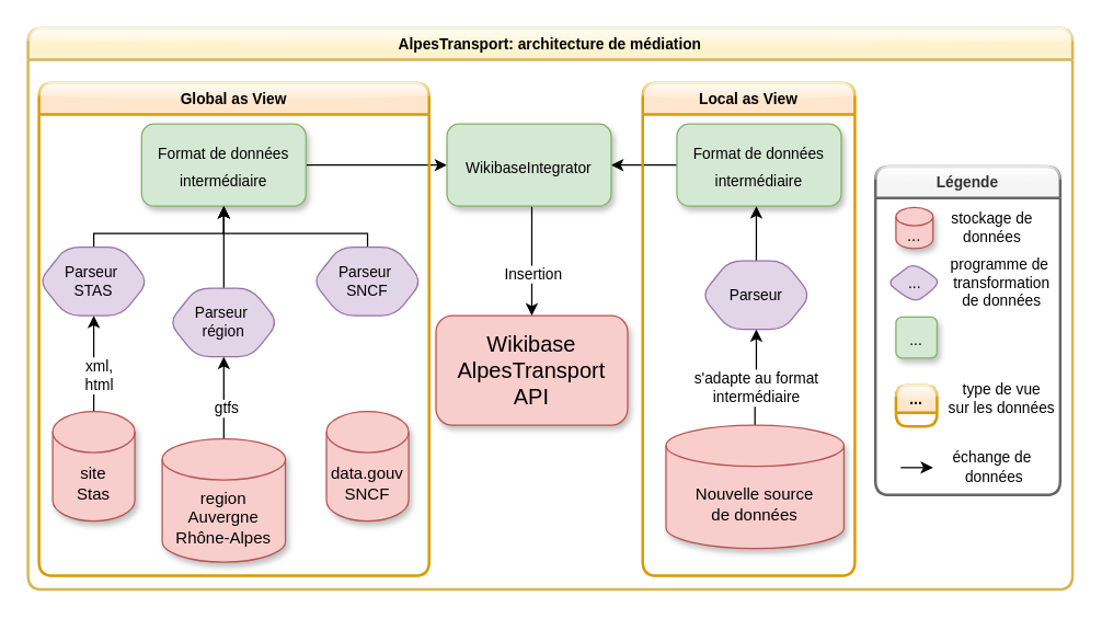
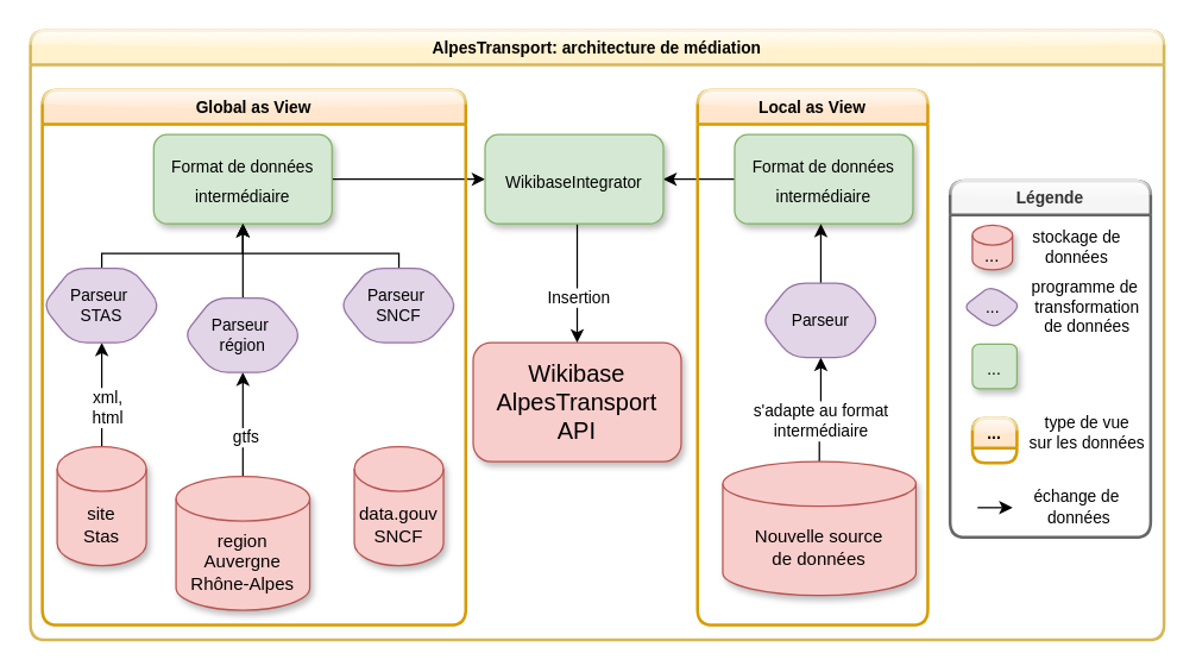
  <mxCell id="0" />
  <mxCell id="1" parent="0" />
  <mxCell id="2" value="&lt;font style=&quot;font-size: 16px;&quot;&gt;Wikibase AlpesTransport&lt;br&gt;API&lt;br&gt;&lt;/font&gt;" style="rounded=1;whiteSpace=wrap;html=1;fillColor=#f8cecc;strokeColor=#b85450;glass=0;shadow=1;" vertex="1" parent="1"><mxGeometry x="318" y="230" width="140" height="80" as="geometry" /></mxCell>
  <mxCell id="3" style="edgeStyle=orthogonalEdgeStyle;rounded=0;orthogonalLoop=1;jettySize=auto;html=1;fontSize=11;" edge="1" parent="1" source="5" target="13"><mxGeometry relative="1" as="geometry" /></mxCell>
  <mxCell id="4" value="xml, &lt;br&gt;html" style="edgeLabel;html=1;align=center;verticalAlign=middle;resizable=0;points=[];fontSize=11;" vertex="1" connectable="0" parent="3"><mxGeometry x="-0.217" y="-2" relative="1" as="geometry"><mxPoint x="1" as="offset" /></mxGeometry></mxCell>
  <mxCell id="5" value="site&lt;br&gt;Stas" style="shape=cylinder3;whiteSpace=wrap;html=1;boundedLbl=1;backgroundOutline=1;size=15;fillColor=#f8cecc;strokeColor=#b85450;shadow=1;" vertex="1" parent="1"><mxGeometry x="38" y="300" width="60" height="80" as="geometry" /></mxCell>
  <mxCell id="6" style="edgeStyle=orthogonalEdgeStyle;rounded=0;orthogonalLoop=1;jettySize=auto;html=1;fontSize=11;" edge="1" parent="1" source="8" target="17"><mxGeometry relative="1" as="geometry" /></mxCell>
  <mxCell id="7" value="gtfs" style="edgeLabel;html=1;align=center;verticalAlign=middle;resizable=0;points=[];fontSize=11;" vertex="1" connectable="0" parent="6"><mxGeometry x="-0.231" y="-1" relative="1" as="geometry"><mxPoint as="offset" /></mxGeometry></mxCell>
  <mxCell id="8" value="region&lt;br&gt;Auvergne&lt;br&gt;Rhône-Alpes" style="shape=cylinder3;whiteSpace=wrap;html=1;boundedLbl=1;backgroundOutline=1;size=15;fillColor=#f8cecc;strokeColor=#b85450;shadow=1;" vertex="1" parent="1"><mxGeometry x="118" y="320" width="90" height="90" as="geometry" /></mxCell>
  <mxCell id="9" value="data.gouv&lt;br&gt;SNCF" style="shape=cylinder3;whiteSpace=wrap;html=1;boundedLbl=1;backgroundOutline=1;size=15;fillColor=#f8cecc;strokeColor=#b85450;shadow=1;" vertex="1" parent="1"><mxGeometry x="238" y="300" width="60" height="80" as="geometry" /></mxCell>
  <mxCell id="10" style="edgeStyle=orthogonalEdgeStyle;rounded=0;orthogonalLoop=1;jettySize=auto;html=1;entryX=0;entryY=0.5;entryDx=0;entryDy=0;fontSize=11;" edge="1" parent="1" source="11" target="22"><mxGeometry relative="1" as="geometry" /></mxCell>
  <mxCell id="11" value="&lt;font style=&quot;font-size: 11px;&quot;&gt;Format de données intermédiaire&lt;/font&gt;" style="rounded=1;whiteSpace=wrap;html=1;shadow=1;glass=0;sketch=0;fontSize=16;fillColor=#d5e8d4;strokeColor=#82b366;" vertex="1" parent="1"><mxGeometry x="103" y="90" width="120" height="60" as="geometry" /></mxCell>
  <mxCell id="12" style="edgeStyle=orthogonalEdgeStyle;rounded=0;orthogonalLoop=1;jettySize=auto;html=1;fontSize=11;entryX=0.5;entryY=1;entryDx=0;entryDy=0;" edge="1" parent="1" source="13" target="11"><mxGeometry relative="1" as="geometry"><mxPoint x="118" y="120" as="targetPoint" /><Array as="points"><mxPoint x="163" y="170" /></Array></mxGeometry></mxCell>
  <mxCell id="13" value="Parseur&amp;nbsp;&lt;br&gt;STAS" style="shape=hexagon;perimeter=hexagonPerimeter2;whiteSpace=wrap;html=1;fixedSize=1;rounded=1;shadow=0;glass=0;fontSize=11;fillColor=#e1d5e7;strokeColor=#9673a6;" vertex="1" parent="1"><mxGeometry x="28" y="180" width="80" height="50" as="geometry" /></mxCell>
  <mxCell id="14" style="edgeStyle=orthogonalEdgeStyle;rounded=0;orthogonalLoop=1;jettySize=auto;html=1;entryX=0.5;entryY=1;entryDx=0;entryDy=0;fontSize=11;" edge="1" parent="1" source="15" target="11"><mxGeometry relative="1" as="geometry"><Array as="points"><mxPoint x="268" y="170" /><mxPoint x="163" y="170" /></Array></mxGeometry></mxCell>
  <mxCell id="15" value="Parseur&amp;nbsp;&lt;br&gt;SNCF" style="shape=hexagon;perimeter=hexagonPerimeter2;whiteSpace=wrap;html=1;fixedSize=1;rounded=1;shadow=0;glass=0;sketch=0;fontSize=11;fillColor=#e1d5e7;strokeColor=#9673a6;" vertex="1" parent="1"><mxGeometry x="228" y="180" width="80" height="50" as="geometry" /></mxCell>
  <mxCell id="16" style="edgeStyle=orthogonalEdgeStyle;rounded=0;orthogonalLoop=1;jettySize=auto;html=1;entryX=0.5;entryY=1;entryDx=0;entryDy=0;fontSize=11;" edge="1" parent="1" source="17" target="11"><mxGeometry relative="1" as="geometry"><Array as="points"><mxPoint x="163" y="150" /><mxPoint x="163" y="150" /></Array></mxGeometry></mxCell>
- <mxCell id="17" value="Parseur&amp;nbsp;&lt;br&gt;région" style="shape=hexagon;perimeter=hexagonPerimeter2;whiteSpace=wrap;html=1;fixedSize=1;rounded=1;shadow=0;glass=0;sketch=0;fontSize=11;fillColor=#e1d5e7;strokeColor=#9673a6;" vertex="1" parent="1"><mxGeometry x="123" y="210" width="80" height="50" as="geometry" /></mxCell>
+ <mxCell id="17" value="Parseur&amp;nbsp;&lt;br&gt;région" style="shape=hexagon;perimeter=hexagonPerimeter2;whiteSpace=wrap;html=1;fixedSize=1;rounded=1;shadow=0;glass=0;sketch=0;fontSize=11;fillColor=#e1d5e7;strokeColor=#9673a6;" vertex="1" parent="1"><mxGeometry x="123" y="200" width="80" height="50" as="geometry" /></mxCell>
  <mxCell id="18" style="edgeStyle=orthogonalEdgeStyle;rounded=0;orthogonalLoop=1;jettySize=auto;html=1;entryX=1;entryY=0.5;entryDx=0;entryDy=0;fontSize=11;" edge="1" parent="1" source="19" target="22"><mxGeometry relative="1" as="geometry" /></mxCell>
  <mxCell id="19" value="&lt;font style=&quot;font-size: 11px;&quot;&gt;Format de données intermédiaire&lt;/font&gt;" style="rounded=1;whiteSpace=wrap;html=1;shadow=1;glass=0;sketch=0;fontSize=16;fillColor=#d5e8d4;strokeColor=#82b366;" vertex="1" parent="1"><mxGeometry x="494" y="90" width="120" height="60" as="geometry" /></mxCell>
  <mxCell id="20" style="edgeStyle=orthogonalEdgeStyle;rounded=0;orthogonalLoop=1;jettySize=auto;html=1;entryX=0.5;entryY=0;entryDx=0;entryDy=0;fontSize=11;" edge="1" parent="1" source="22" target="2"><mxGeometry relative="1" as="geometry"><Array as="points"><mxPoint x="388" y="170" /><mxPoint x="388" y="170" /></Array></mxGeometry></mxCell>
  <mxCell id="21" value="Insertion" style="edgeLabel;html=1;align=center;verticalAlign=middle;resizable=0;points=[];fontSize=11;" vertex="1" connectable="0" parent="20"><mxGeometry x="0.233" relative="1" as="geometry"><mxPoint as="offset" /></mxGeometry></mxCell>
  <mxCell id="22" value="&lt;span style=&quot;font-size: 11px;&quot;&gt;WikibaseIntegrator&lt;/span&gt;" style="rounded=1;whiteSpace=wrap;html=1;shadow=1;glass=0;sketch=0;fontSize=16;fillColor=#d5e8d4;strokeColor=#82b366;" vertex="1" parent="1"><mxGeometry x="326" y="90" width="120" height="60" as="geometry" /></mxCell>
  <mxCell id="23" style="edgeStyle=orthogonalEdgeStyle;rounded=0;orthogonalLoop=1;jettySize=auto;html=1;fontSize=11;entryX=0.5;entryY=1;entryDx=0;entryDy=0;" edge="1" parent="1" source="25" target="27"><mxGeometry relative="1" as="geometry"><mxPoint x="559" y="210" as="targetPoint" /></mxGeometry></mxCell>
  <mxCell id="24" value="s'adapte au format&lt;br&gt;intermédiaire" style="edgeLabel;html=1;align=center;verticalAlign=middle;resizable=0;points=[];fontSize=11;" vertex="1" connectable="0" parent="23"><mxGeometry x="-0.2" relative="1" as="geometry"><mxPoint as="offset" /></mxGeometry></mxCell>
  <mxCell id="25" value="Nouvelle source&lt;br&gt;de données" style="shape=cylinder3;whiteSpace=wrap;html=1;boundedLbl=1;backgroundOutline=1;size=15;fillColor=#f8cecc;strokeColor=#b85450;shadow=1;" vertex="1" parent="1"><mxGeometry x="486" y="310" width="130" height="90" as="geometry" /></mxCell>
  <mxCell id="26" style="edgeStyle=orthogonalEdgeStyle;rounded=0;orthogonalLoop=1;jettySize=auto;html=1;fontSize=11;" edge="1" parent="1"><mxGeometry relative="1" as="geometry"><mxPoint x="552" y="190" as="sourcePoint" /><mxPoint x="552" y="150" as="targetPoint" /><Array as="points"><mxPoint x="552" y="160" /><mxPoint x="552" y="160" /></Array></mxGeometry></mxCell>
  <mxCell id="27" value="Parseur" style="shape=hexagon;perimeter=hexagonPerimeter2;whiteSpace=wrap;html=1;fixedSize=1;rounded=1;shadow=0;glass=0;sketch=0;fontSize=11;fillColor=#e1d5e7;strokeColor=#9673a6;" vertex="1" parent="1"><mxGeometry x="512" y="190" width="80" height="50" as="geometry" /></mxCell>
  <mxCell id="28" value="Global as View" style="swimlane;whiteSpace=wrap;html=1;rounded=1;shadow=0;glass=1;sketch=0;fontSize=11;fillColor=#ffe6cc;strokeColor=#d79b00;strokeWidth=2;" vertex="1" parent="1"><mxGeometry x="28" y="60" width="285" height="360" as="geometry" /></mxCell>
  <mxCell id="29" value="AlpesTransport: architecture de médiation" style="swimlane;whiteSpace=wrap;html=1;rounded=1;shadow=0;glass=1;sketch=0;fontSize=11;fillColor=#fff2cc;strokeColor=#d6b656;strokeWidth=2;" vertex="1" parent="1"><mxGeometry x="20" y="20" width="763" height="410" as="geometry" /></mxCell>
  <mxCell id="30" value="Local as View" style="swimlane;whiteSpace=wrap;html=1;rounded=1;shadow=0;glass=1;sketch=0;fontSize=11;fillColor=#ffe6cc;strokeColor=#d79b00;strokeWidth=2;" vertex="1" parent="29"><mxGeometry x="449" y="40" width="155" height="360" as="geometry" /></mxCell>
  <mxCell id="31" value="Légende" style="swimlane;whiteSpace=wrap;html=1;rounded=1;shadow=0;glass=1;sketch=0;fontSize=11;fillColor=#f5f5f5;fontColor=#333333;strokeColor=#666666;strokeWidth=2;" vertex="1" parent="29"><mxGeometry x="619" y="101" width="135" height="240" as="geometry" /></mxCell>
  <mxCell id="32" value="..." style="shape=cylinder3;whiteSpace=wrap;html=1;boundedLbl=1;backgroundOutline=1;size=6.667;fillColor=#f8cecc;strokeColor=#b85450;shadow=1;" vertex="1" parent="29"><mxGeometry x="634" y="131" width="27" height="30" as="geometry" /></mxCell>
  <mxCell id="33" value="&lt;span style=&quot;font-size: 11px;&quot;&gt;...&lt;/span&gt;" style="rounded=1;whiteSpace=wrap;html=1;shadow=1;glass=0;sketch=0;fontSize=16;fillColor=#d5e8d4;strokeColor=#82b366;" vertex="1" parent="29"><mxGeometry x="634" y="211" width="30" height="30" as="geometry" /></mxCell>
  <mxCell id="34" value="..." style="shape=hexagon;perimeter=hexagonPerimeter2;whiteSpace=wrap;html=1;fixedSize=1;rounded=1;shadow=0;glass=0;sketch=0;fontSize=11;fillColor=#e1d5e7;strokeColor=#9673a6;arcSize=50;size=23;" vertex="1" parent="29"><mxGeometry x="627.5" y="171" width="40" height="30" as="geometry" /></mxCell>
  <mxCell id="35" style="edgeStyle=orthogonalEdgeStyle;rounded=0;orthogonalLoop=1;jettySize=auto;html=1;fontSize=11;" edge="1" parent="29"><mxGeometry relative="1" as="geometry"><mxPoint x="637.5" y="321" as="sourcePoint" /><mxPoint x="661" y="321" as="targetPoint" /><Array as="points"><mxPoint x="645.75" y="321" /><mxPoint x="645.75" y="321" /></Array></mxGeometry></mxCell>
  <mxCell id="36" value="..." style="swimlane;whiteSpace=wrap;html=1;rounded=1;shadow=0;glass=1;sketch=0;fontSize=11;fillColor=#ffe6cc;strokeColor=#d79b00;strokeWidth=2;startSize=20;" vertex="1" parent="29"><mxGeometry x="634" y="261" width="30" height="30" as="geometry" /></mxCell>
  <mxCell id="37" value="programme de&amp;nbsp;&lt;br&gt;transformation&lt;br&gt;de données" style="text;html=1;align=center;verticalAlign=middle;resizable=0;points=[];autosize=1;strokeColor=none;fillColor=none;fontSize=11;" vertex="1" parent="29"><mxGeometry x="661" y="161" width="100" height="50" as="geometry" /></mxCell>
  <mxCell id="38" value="stockage de &lt;br&gt;données" style="text;html=1;align=center;verticalAlign=middle;resizable=0;points=[];autosize=1;strokeColor=none;fillColor=none;fontSize=11;" vertex="1" parent="29"><mxGeometry x="664" y="126" width="80" height="40" as="geometry" /></mxCell>
  <mxCell id="39" value="type de vue&lt;br&gt;sur les données" style="text;html=1;align=center;verticalAlign=middle;resizable=0;points=[];autosize=1;strokeColor=none;fillColor=none;fontSize=11;" vertex="1" parent="29"><mxGeometry x="661" y="251" width="100" height="40" as="geometry" /></mxCell>
  <mxCell id="40" value="échange de&lt;br&gt;&amp;nbsp;données" style="text;html=1;align=center;verticalAlign=middle;resizable=0;points=[];autosize=1;strokeColor=none;fillColor=none;fontSize=11;" vertex="1" parent="29"><mxGeometry x="664" y="301" width="80" height="40" as="geometry" /></mxCell>
